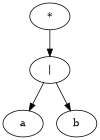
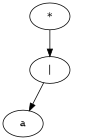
  digraph {
    n1 [label="*"]
    n2 [label="|"]
    n3 [label=a]
-   n4 [label=b]
    n1 -> n2
    n2 -> n3
-   n2 -> n4
  }
